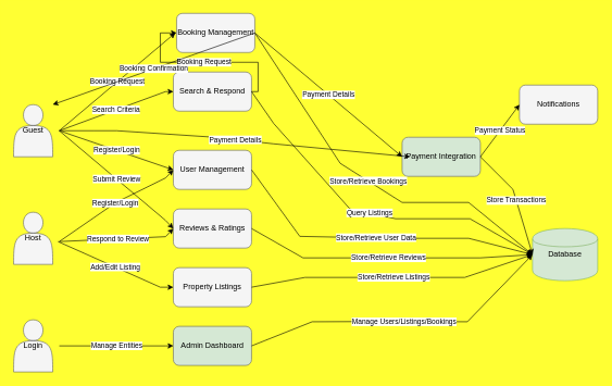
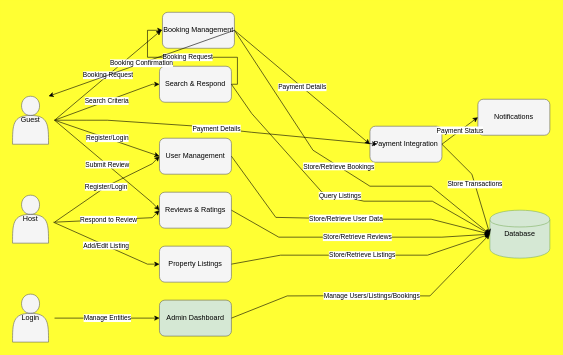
  <mxCell id="0" />
  <mxCell id="1" parent="0" />
  <mxCell id="2" value="Guest" style="shape=actor;whiteSpace=wrap;html=1;fillColor=#f5f5f5;strokeColor=#666666;" vertex="1" parent="1"><mxGeometry x="20" y="160" width="60" height="80" as="geometry" /></mxCell>
  <mxCell id="3" value="Host" style="shape=actor;whiteSpace=wrap;html=1;fillColor=#f5f5f5;strokeColor=#666666;" vertex="1" parent="1"><mxGeometry x="20" y="325" width="60" height="80" as="geometry" /></mxCell>
  <mxCell id="4" value="Login" style="shape=actor;whiteSpace=wrap;html=1;fillColor=#f5f5f5;strokeColor=#666666;" vertex="1" parent="1"><mxGeometry x="20" y="490" width="60" height="80" as="geometry" /></mxCell>
  <mxCell id="5" value="Database" style="shape=cylinder;whiteSpace=wrap;html=1;fillColor=#d5e8d4;strokeColor=#82b366;" vertex="1" parent="1"><mxGeometry x="816" y="350" width="100" height="80" as="geometry" /></mxCell>
  <mxCell id="6" value="User Management" style="rounded=1;whiteSpace=wrap;html=1;fillColor=#f5f5f5;strokeColor=#666666;" vertex="1" parent="1"><mxGeometry x="265" y="230" width="120" height="60" as="geometry" /></mxCell>
  <mxCell id="7" value="Property Listings" style="rounded=1;whiteSpace=wrap;html=1;fillColor=#f5f5f5;strokeColor=#666666;" vertex="1" parent="1"><mxGeometry x="265" y="410" width="120" height="60" as="geometry" /></mxCell>
  <mxCell id="8" value="Search &amp; Respond" style="rounded=1;whiteSpace=wrap;html=1;fillColor=#f5f5f5;strokeColor=#666666;" vertex="1" parent="1"><mxGeometry x="265" y="110" width="120" height="60" as="geometry" /></mxCell>
  <mxCell id="9" value="Booking Management" style="rounded=1;whiteSpace=wrap;html=1;fillColor=#f5f5f5;strokeColor=#666666;" vertex="1" parent="1"><mxGeometry x="270" y="20" width="120" height="60" as="geometry" /></mxCell>
- <mxCell id="10" value="Payment Integration" style="rounded=1;whiteSpace=wrap;html=1;fillColor=#d5e8d4;strokeColor=#666666;" vertex="1" parent="1"><mxGeometry x="616" y="210" width="120" height="60" as="geometry" /></mxCell>
+ <mxCell id="10" value="Payment Integration" style="rounded=1;whiteSpace=wrap;html=1;fillColor=#f5f5f5;strokeColor=#666666;" vertex="1" parent="1"><mxGeometry x="616" y="210" width="120" height="60" as="geometry" /></mxCell>
  <mxCell id="11" value="Reviews &amp; Ratings" style="rounded=1;whiteSpace=wrap;html=1;fillColor=#f5f5f5;strokeColor=#666666;" vertex="1" parent="1"><mxGeometry x="265" y="320" width="120" height="60" as="geometry" /></mxCell>
- <mxCell id="12" value="Notifications" style="rounded=1;whiteSpace=wrap;html=1;fillColor=#f5f5f5;strokeColor=#666666;" vertex="1" parent="1"><mxGeometry x="796" y="130" width="120" height="60" as="geometry" /></mxCell>
+ <mxCell id="12" value="Notifications" style="rounded=1;whiteSpace=wrap;html=1;fillColor=#f5f5f5;strokeColor=#666666;" vertex="1" parent="1"><mxGeometry x="796" y="165" width="120" height="60" as="geometry" /></mxCell>
  <mxCell id="13" value="Admin Dashboard" style="rounded=1;whiteSpace=wrap;html=1;fillColor=#d5e8d4;strokeColor=#666666;" vertex="1" parent="1"><mxGeometry x="265" y="500" width="120" height="60" as="geometry" /></mxCell>
  <mxCell id="14" value="Register/Login" style="rounded=0;html=1;exitX=1;exitY=0.5;entryX=0;entryY=0.5;orthogonal=1;" edge="1" parent="1" target="6"><mxGeometry relative="1" as="geometry"><mxPoint x="90" y="200" as="sourcePoint" /></mxGeometry></mxCell>
  <mxCell id="15" value="Search Criteria" style="edgeStyle=orthogonalEdgeStyle;rounded=0;html=1;exitX=1;exitY=0.5;entryX=0;entryY=0.5;noEdgeStyle=1;orthogonal=1;" edge="1" parent="1" target="8"><mxGeometry relative="1" as="geometry"><mxPoint x="90" y="200" as="sourcePoint" /><Array as="points"><mxPoint x="253" y="140" /></Array></mxGeometry></mxCell>
  <mxCell id="16" value="Booking Request" style="rounded=0;html=1;exitX=1;exitY=0.5;orthogonal=1;" edge="1" parent="1"><mxGeometry relative="1" as="geometry"><mxPoint x="90" y="200" as="sourcePoint" /><mxPoint x="268" y="50" as="targetPoint" /></mxGeometry></mxCell>
  <mxCell id="17" value="Payment Details" style="edgeStyle=orthogonalEdgeStyle;rounded=0;html=1;exitX=1;exitY=0.5;entryX=0;entryY=0.5;noEdgeStyle=1;orthogonal=1;" edge="1" parent="1"><mxGeometry relative="1" as="geometry"><mxPoint x="92" y="200" as="sourcePoint" /><mxPoint x="628" y="240" as="targetPoint" /><Array as="points"><mxPoint x="144" y="200" /><mxPoint x="178" y="200" /><mxPoint x="328" y="210" /><mxPoint x="418" y="220" /></Array></mxGeometry></mxCell>
  <mxCell id="18" value="Submit Review" style="edgeStyle=orthogonalEdgeStyle;rounded=0;html=1;exitX=1;exitY=0.5;entryX=0;entryY=0.5;noEdgeStyle=1;orthogonal=1;" edge="1" parent="1" target="11"><mxGeometry relative="1" as="geometry"><mxPoint x="90" y="200" as="sourcePoint" /><Array as="points"><mxPoint x="253" y="337.5" /></Array></mxGeometry></mxCell>
  <mxCell id="19" value="Register/Login" style="edgeStyle=orthogonalEdgeStyle;rounded=0;html=1;entryX=0;entryY=0.5;noEdgeStyle=1;orthogonal=1;" edge="1" parent="1" target="6"><mxGeometry relative="1" as="geometry"><mxPoint x="90" y="370" as="sourcePoint" /><Array as="points"><mxPoint x="177" y="310" /><mxPoint x="253" y="272.5" /></Array></mxGeometry></mxCell>
  <mxCell id="20" value="Add/Edit Listing" style="edgeStyle=orthogonalEdgeStyle;rounded=0;html=1;entryX=0;entryY=0.5;noEdgeStyle=1;orthogonal=1;entryDx=0;entryDy=0;" edge="1" parent="1" target="7"><mxGeometry relative="1" as="geometry"><mxPoint x="88" y="370" as="sourcePoint" /><mxPoint x="265" y="475" as="targetPoint" /><Array as="points"><mxPoint x="245" y="440" /></Array></mxGeometry></mxCell>
  <mxCell id="21" value="Respond to Review" style="edgeStyle=orthogonalEdgeStyle;rounded=0;html=1;entryX=0;entryY=0.5;noEdgeStyle=1;orthogonal=1;" edge="1" parent="1" target="11"><mxGeometry relative="1" as="geometry"><mxPoint x="90" y="370" as="sourcePoint" /><Array as="points"><mxPoint x="253" y="362.5" /></Array></mxGeometry></mxCell>
  <mxCell id="22" value="Manage Entities" style="edgeStyle=orthogonalEdgeStyle;rounded=0;html=1;exitX=1;exitY=0.5;entryX=0;entryY=0.5;noEdgeStyle=1;orthogonal=1;" edge="1" parent="1" target="13"><mxGeometry relative="1" as="geometry"><mxPoint x="90" y="530" as="sourcePoint" /><Array as="points"><mxPoint x="177" y="530" /><mxPoint x="253" y="530" /></Array></mxGeometry></mxCell>
  <mxCell id="23" value="Store/Retrieve User Data" style="edgeStyle=orthogonalEdgeStyle;rounded=0;html=1;exitX=1;exitY=0.5;entryX=0;entryY=0.5;noEdgeStyle=1;orthogonal=1;" edge="1" parent="1" source="6" target="5"><mxGeometry relative="1" as="geometry"><Array as="points"><mxPoint x="459" y="362" /><mxPoint x="606" y="365" /><mxPoint x="606" y="365" /><mxPoint x="718" y="365" /></Array></mxGeometry></mxCell>
  <mxCell id="24" value="Store/Retrieve Listings" style="edgeStyle=orthogonalEdgeStyle;rounded=0;html=1;exitX=1;exitY=0.5;entryX=0;entryY=0.5;noEdgeStyle=1;orthogonal=1;" edge="1" parent="1" source="7" target="5"><mxGeometry relative="1" as="geometry"><Array as="points"><mxPoint x="467" y="425" /><mxPoint x="606" y="425" /><mxPoint x="606" y="425" /><mxPoint x="712" y="425" /></Array></mxGeometry></mxCell>
  <mxCell id="25" value="Query Listings" style="edgeStyle=orthogonalEdgeStyle;rounded=0;html=1;exitX=1;exitY=0.5;entryX=0;entryY=0.5;noEdgeStyle=1;orthogonal=1;" edge="1" parent="1" source="8" target="5"><mxGeometry relative="1" as="geometry"><Array as="points"><mxPoint x="419" y="189" /><mxPoint x="536" y="320" /><mxPoint x="606" y="335" /><mxPoint x="720" y="335" /></Array></mxGeometry></mxCell>
  <mxCell id="26" value="Store/Retrieve Bookings" style="edgeStyle=orthogonalEdgeStyle;rounded=0;html=1;exitX=1;exitY=0.5;entryX=0;entryY=0.5;noEdgeStyle=1;orthogonal=1;" edge="1" parent="1" source="9" target="5"><mxGeometry relative="1" as="geometry"><Array as="points"><mxPoint x="521" y="250" /><mxPoint x="616" y="310" /><mxPoint x="718" y="310" /></Array></mxGeometry></mxCell>
  <mxCell id="27" value="Store Transactions" style="edgeStyle=orthogonalEdgeStyle;rounded=0;html=1;exitX=1;exitY=0.5;entryX=0;entryY=0.5;noEdgeStyle=1;orthogonal=1;" edge="1" parent="1" source="10" target="5"><mxGeometry relative="1" as="geometry"><Array as="points"><mxPoint x="786" y="290" /></Array></mxGeometry></mxCell>
  <mxCell id="28" value="Store/Retrieve Reviews" style="edgeStyle=orthogonalEdgeStyle;rounded=0;html=1;exitX=1;exitY=0.5;entryX=0;entryY=0.5;noEdgeStyle=1;orthogonal=1;" edge="1" parent="1" source="11" target="5"><mxGeometry relative="1" as="geometry"><Array as="points"><mxPoint x="464" y="395" /><mxPoint x="606" y="395" /><mxPoint x="606" y="395" /><mxPoint x="736" y="395" /></Array></mxGeometry></mxCell>
  <mxCell id="29" value="Booking Request" style="edgeStyle=orthogonalEdgeStyle;rounded=0;html=1;exitX=1;exitY=0.5;entryX=0;entryY=0.5;orthogonal=1;entryDx=0;entryDy=0;" edge="1" parent="1" source="8" target="9"><mxGeometry relative="1" as="geometry"><mxPoint x="265" y="50" as="targetPoint" /><Array as="points"><mxPoint x="395" y="140" /><mxPoint x="395" y="95" /><mxPoint x="245" y="95" /><mxPoint x="245" y="50" /></Array></mxGeometry></mxCell>
  <mxCell id="30" value="Booking Confirmation" style="rounded=0;html=1;exitX=1;exitY=0.5;orthogonal=1;" edge="1" parent="1" source="9" target="2"><mxGeometry relative="1" as="geometry" /></mxCell>
  <mxCell id="31" value="Payment Details" style="edgeStyle=orthogonalEdgeStyle;rounded=0;html=1;exitX=1;exitY=0.5;entryX=0;entryY=0.5;noEdgeStyle=1;orthogonal=1;" edge="1" parent="1" source="9" target="10"><mxGeometry relative="1" as="geometry"><Array as="points" /></mxGeometry></mxCell>
  <mxCell id="32" value="Payment Status" style="rounded=0;html=1;exitX=1;exitY=0.5;entryX=0;entryY=0.5;orthogonal=1;entryDx=0;entryDy=0;" edge="1" parent="1" source="10" target="12"><mxGeometry relative="1" as="geometry"><mxPoint x="866" y="215" as="targetPoint" /></mxGeometry></mxCell>
  <mxCell id="33" value="Manage Users/Listings/Bookings" style="edgeStyle=orthogonalEdgeStyle;rounded=0;html=1;exitX=1;exitY=0.5;entryX=0;entryY=0.5;noEdgeStyle=1;orthogonal=1;" edge="1" parent="1" source="13" target="5"><mxGeometry relative="1" as="geometry"><Array as="points"><mxPoint x="478" y="493" /><mxPoint x="606" y="492.5" /><mxPoint x="606" y="492.5" /><mxPoint x="716" y="493" /></Array></mxGeometry></mxCell>
